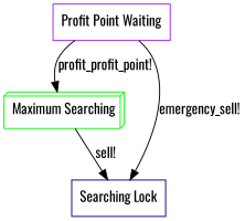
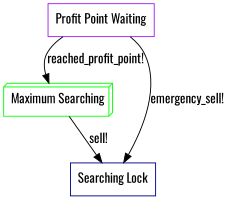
  digraph {
    fontname=Oswald
    node [fontname=Oswald shape=box]
    edge [fontname=Oswald]
    "Maximum Searching" [color=green shape=box3d]
    n2 [color=blue4 label="Searching Lock"]
    "Profit Point Waiting" [color=purple]
    "Maximum Searching" -> n2 [label="sell!"]
-   "Profit Point Waiting" -> "Maximum Searching" [label="profit_profit_point!"]
+   "Profit Point Waiting" -> "Maximum Searching" [label="reached_profit_point!"]
    "Profit Point Waiting" -> n2 [label="emergency_sell!"]
  }
